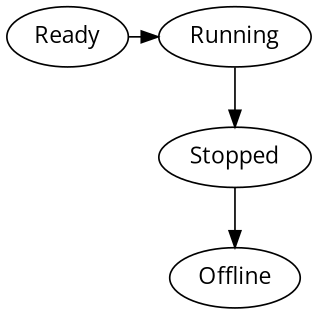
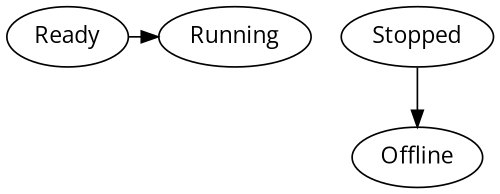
  digraph {
    fontname="Open Sans"
    rankdir=TB
    node [fontname="Open Sans"]
    edge [fontname="Open Sans"]
    n1 [label=Ready]
    n2 [label=Running]
    n3 [label=Stopped]
    n4 [label=Offline]
    subgraph sub_1 {
      rank=same
      n1
      n2
    }
    n1 -> n2
-   n2 -> n3
    n3 -> n4
  }
